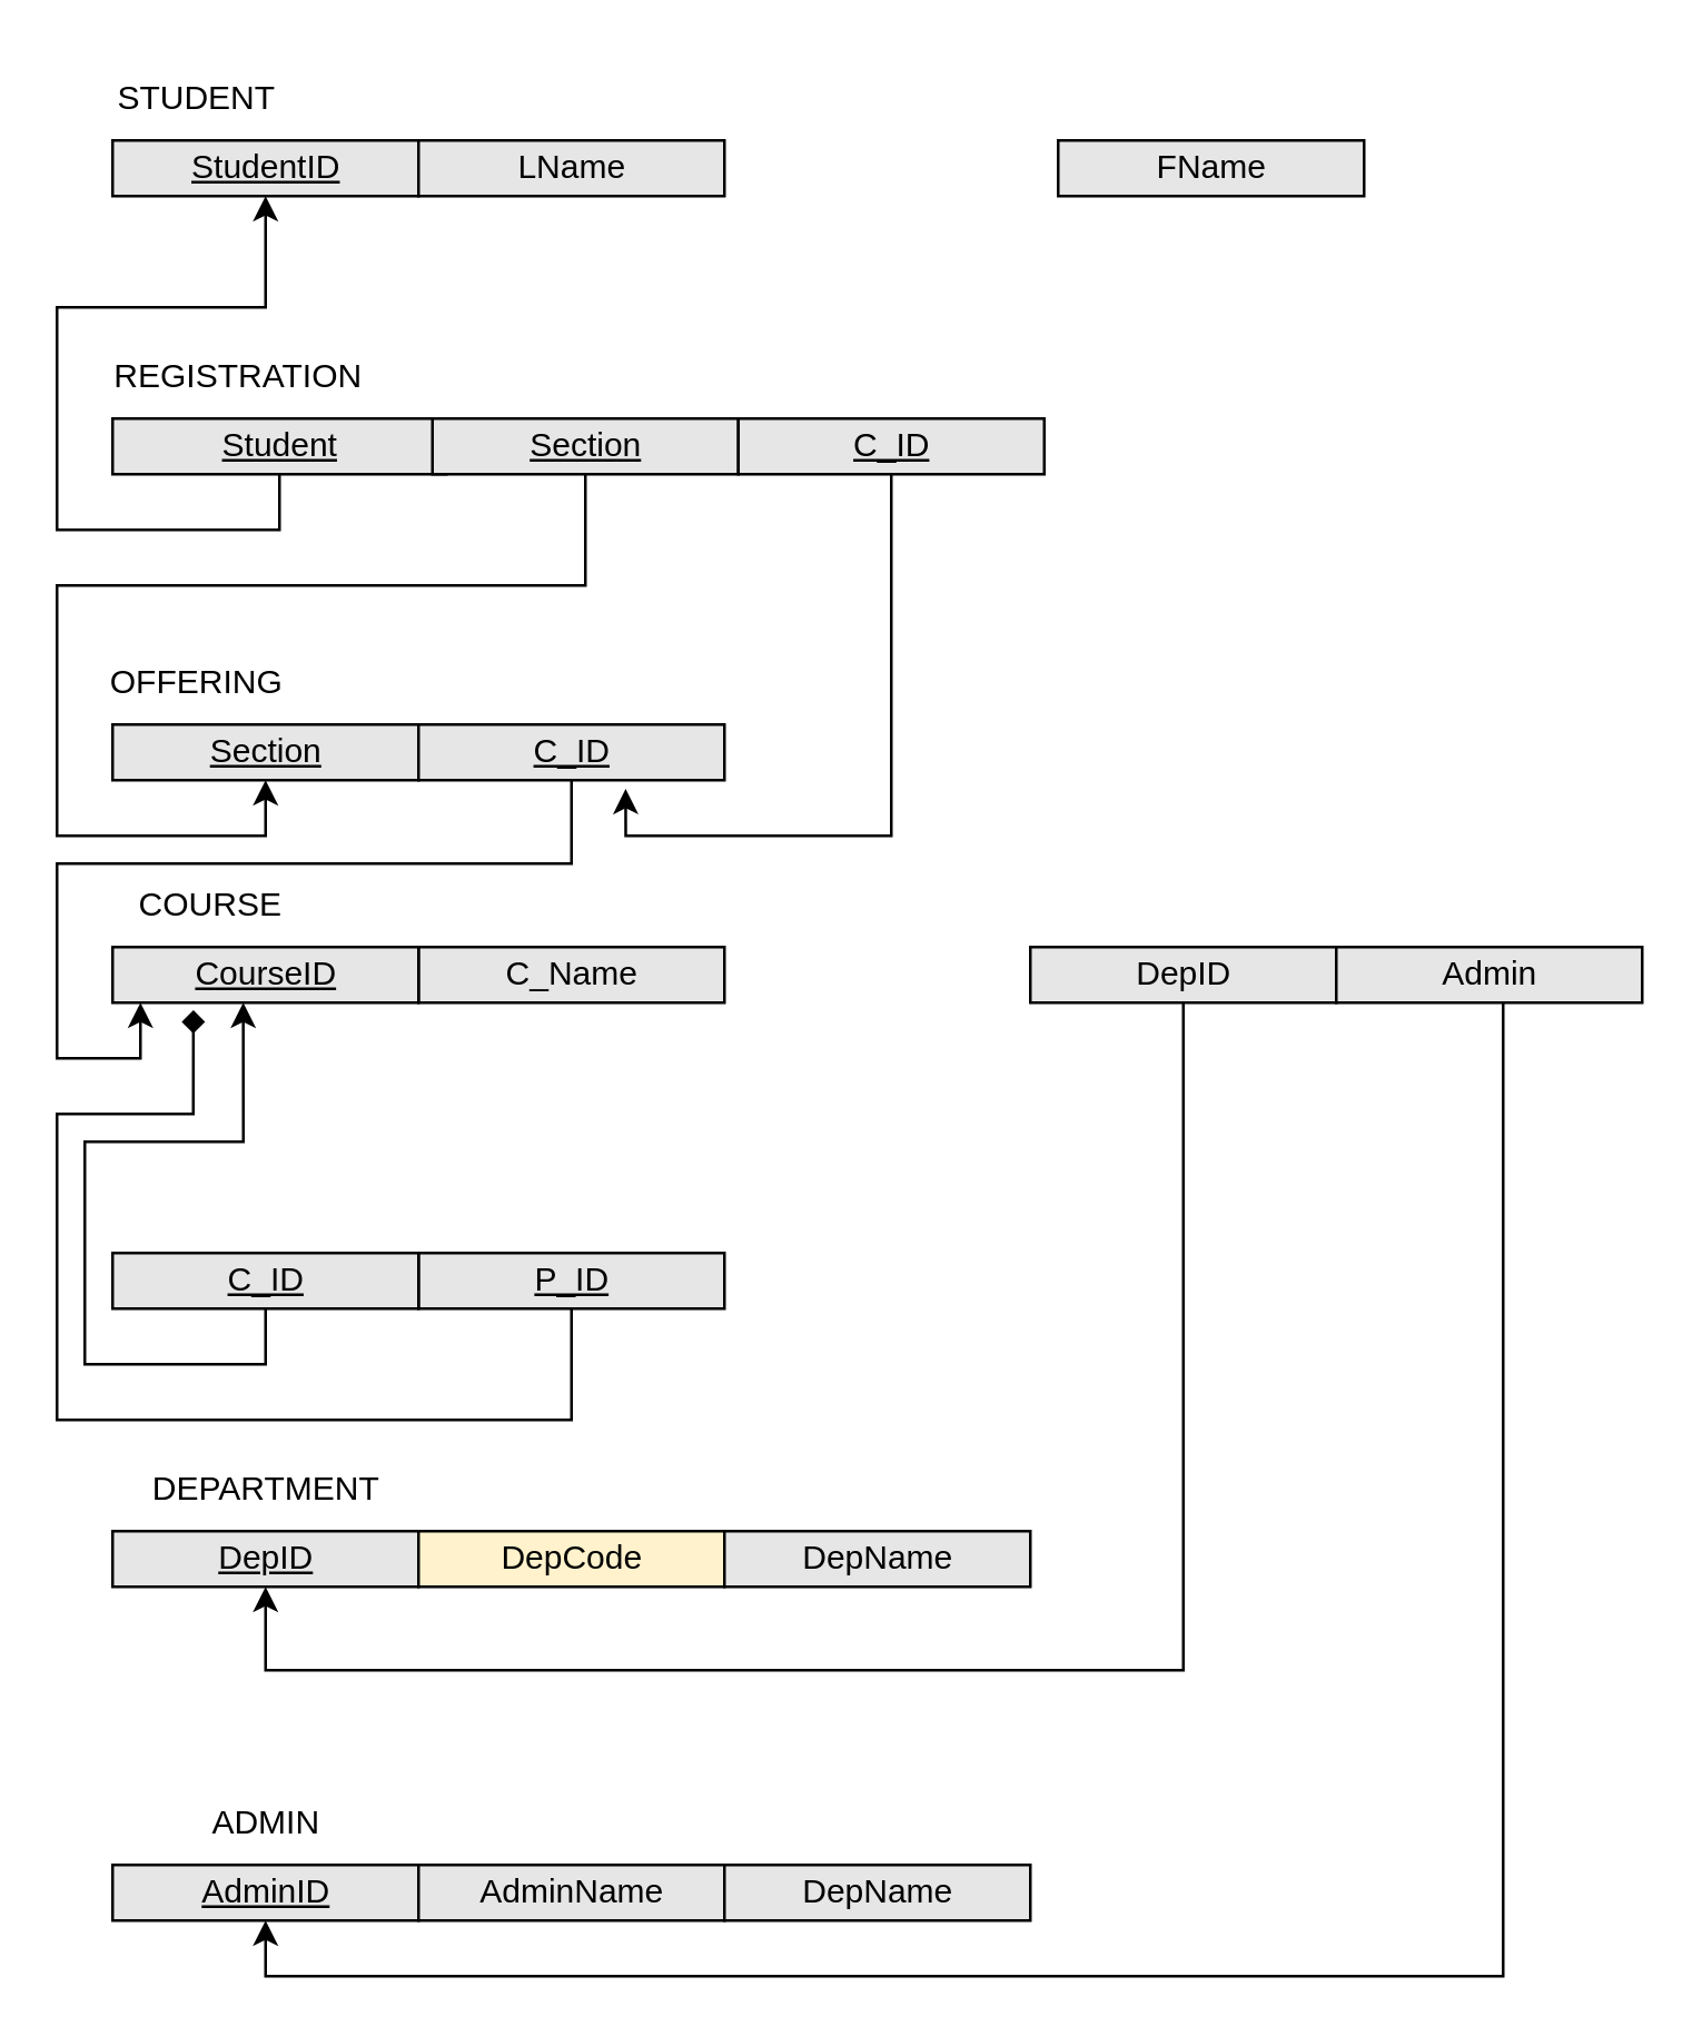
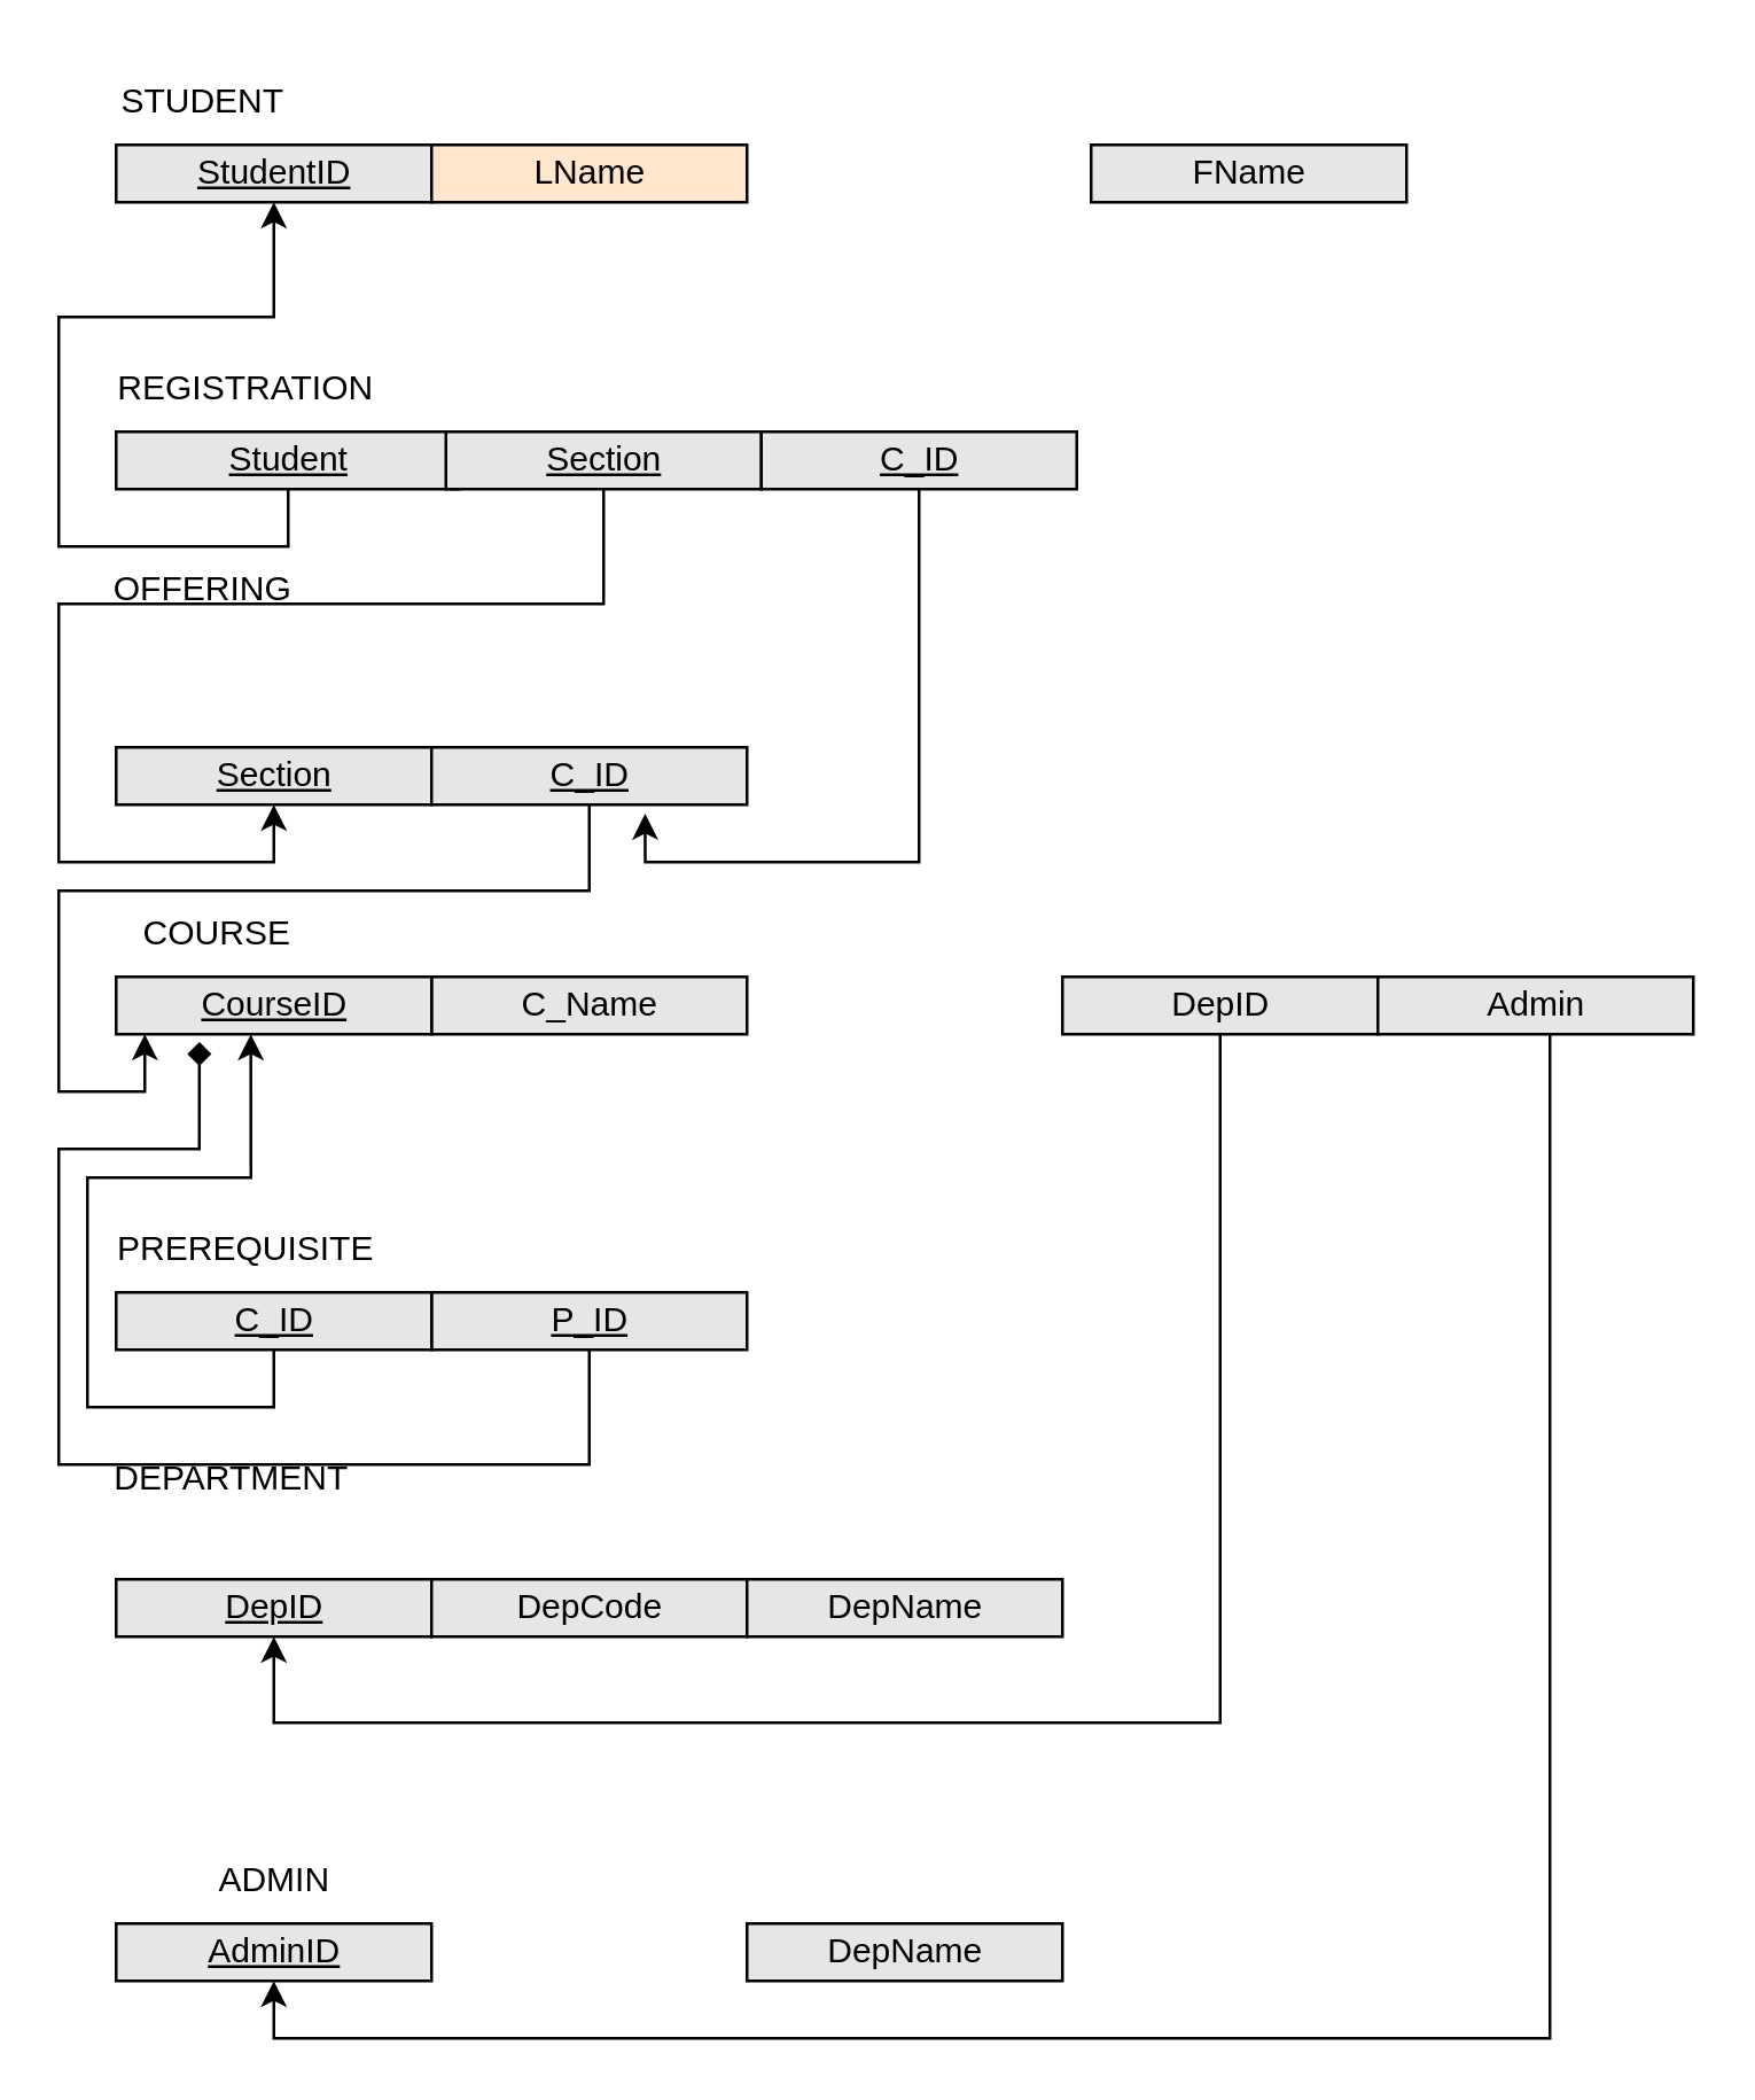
  <mxCell id="0" />
  <mxCell id="1" parent="0" />
  <mxCell id="2" value="&lt;u&gt;StudentID&lt;/u&gt;" style="html=1;fillColor=#E6E6E6;" parent="1" vertex="1"><mxGeometry x="40" y="50" width="110" height="20" as="geometry" /></mxCell>
- <mxCell id="3" value="LName" style="html=1;fillColor=#E6E6E6;" parent="1" vertex="1"><mxGeometry x="150" y="50" width="110" height="20" as="geometry" /></mxCell>
+ <mxCell id="3" value="LName" style="html=1;fillColor=#ffe6cc;" parent="1" vertex="1"><mxGeometry x="150" y="50" width="110" height="20" as="geometry" /></mxCell>
  <mxCell id="4" value="FName" style="html=1;fillColor=#E6E6E6;" parent="1" vertex="1"><mxGeometry x="380" y="50" width="110" height="20" as="geometry" /></mxCell>
  <mxCell id="5" value="STUDENT" style="text;html=1;align=center;verticalAlign=middle;resizable=0;points=[];autosize=1;strokeColor=none;fillColor=none;" parent="1" vertex="1"><mxGeometry x="30" y="20" width="80" height="30" as="geometry" /></mxCell>
  <mxCell id="6" style="edgeStyle=orthogonalEdgeStyle;rounded=0;orthogonalLoop=1;jettySize=auto;html=1;exitX=0.5;exitY=1;exitDx=0;exitDy=0;entryX=0.5;entryY=1;entryDx=0;entryDy=0;" parent="1" source="7" target="2" edge="1"><mxGeometry relative="1" as="geometry" /></mxCell>
  <mxCell id="7" value="&lt;u&gt;Student&lt;/u&gt;" style="html=1;fillColor=#E6E6E6;" parent="1" vertex="1"><mxGeometry x="40" y="150" width="120" height="20" as="geometry" /></mxCell>
  <mxCell id="8" style="edgeStyle=orthogonalEdgeStyle;rounded=0;orthogonalLoop=1;jettySize=auto;html=1;exitX=0.5;exitY=1;exitDx=0;exitDy=0;entryX=0.5;entryY=1;entryDx=0;entryDy=0;" parent="1" source="9" target="13" edge="1"><mxGeometry relative="1" as="geometry"><Array as="points"><mxPoint x="210" y="210" /><mxPoint x="20" y="210" /><mxPoint x="20" y="300" /><mxPoint x="95" y="300" /></Array></mxGeometry></mxCell>
  <mxCell id="9" value="&lt;u&gt;Section&lt;/u&gt;" style="html=1;fillColor=#E6E6E6;" parent="1" vertex="1"><mxGeometry x="155" y="150" width="110" height="20" as="geometry" /></mxCell>
  <mxCell id="10" value="REGISTRATION" style="text;html=1;align=center;verticalAlign=middle;resizable=0;points=[];autosize=1;strokeColor=none;fillColor=none;" parent="1" vertex="1"><mxGeometry x="30" y="120" width="110" height="30" as="geometry" /></mxCell>
  <mxCell id="11" value="C_Name" style="html=1;fillColor=#E6E6E6;" parent="1" vertex="1"><mxGeometry x="150" y="340" width="110" height="20" as="geometry" /></mxCell>
  <mxCell id="12" value="COURSE" style="text;html=1;align=center;verticalAlign=middle;resizable=0;points=[];autosize=1;strokeColor=none;fillColor=none;" parent="1" vertex="1"><mxGeometry x="40" y="310" width="70" height="30" as="geometry" /></mxCell>
  <mxCell id="13" value="&lt;u&gt;Section&lt;/u&gt;" style="html=1;fillColor=#E6E6E6;" parent="1" vertex="1"><mxGeometry x="40" y="260" width="110" height="20" as="geometry" /></mxCell>
  <mxCell id="14" style="edgeStyle=orthogonalEdgeStyle;rounded=0;orthogonalLoop=1;jettySize=auto;html=1;exitX=0.5;exitY=1;exitDx=0;exitDy=0;entryX=0.091;entryY=1;entryDx=0;entryDy=0;entryPerimeter=0;" parent="1" source="15" target="17" edge="1"><mxGeometry relative="1" as="geometry"><mxPoint x="240" y="430" as="targetPoint" /><Array as="points"><mxPoint x="205" y="310" /><mxPoint x="20" y="310" /><mxPoint x="20" y="380" /><mxPoint x="50" y="380" /></Array></mxGeometry></mxCell>
  <mxCell id="15" value="&lt;u&gt;C_ID&lt;/u&gt;" style="html=1;fillColor=#E6E6E6;" parent="1" vertex="1"><mxGeometry x="150" y="260" width="110" height="20" as="geometry" /></mxCell>
- <mxCell id="16" value="OFFERING" style="text;html=1;align=center;verticalAlign=middle;resizable=0;points=[];autosize=1;strokeColor=none;fillColor=none;" parent="1" vertex="1"><mxGeometry x="25" y="230" width="90" height="30" as="geometry" /></mxCell>
+ <mxCell id="16" value="OFFERING" style="text;html=1;align=center;verticalAlign=middle;resizable=0;points=[];autosize=1;strokeColor=none;fillColor=none;" parent="1" vertex="1"><mxGeometry x="25" y="190" width="90" height="30" as="geometry" /></mxCell>
  <mxCell id="17" value="&lt;u&gt;CourseID&lt;/u&gt;" style="html=1;fillColor=#E6E6E6;" parent="1" vertex="1"><mxGeometry x="40" y="340" width="110" height="20" as="geometry" /></mxCell>
  <mxCell id="18" style="edgeStyle=orthogonalEdgeStyle;rounded=0;orthogonalLoop=1;jettySize=auto;html=1;exitX=0.5;exitY=1;exitDx=0;exitDy=0;entryX=0.264;entryY=1.133;entryDx=0;entryDy=0;entryPerimeter=0;endArrow=diamond;" parent="1" source="19" target="17" edge="1"><mxGeometry relative="1" as="geometry"><Array as="points"><mxPoint x="205" y="510" /><mxPoint x="20" y="510" /><mxPoint x="20" y="400" /><mxPoint x="69" y="400" /></Array></mxGeometry></mxCell>
  <mxCell id="19" value="&lt;u&gt;P_ID&lt;/u&gt;" style="html=1;fillColor=#E6E6E6;" parent="1" vertex="1"><mxGeometry x="150" y="450" width="110" height="20" as="geometry" /></mxCell>
+ <mxCell id="20" value="PREREQUISITE" style="text;html=1;align=center;verticalAlign=middle;resizable=0;points=[];autosize=1;strokeColor=none;fillColor=none;" parent="1" vertex="1"><mxGeometry x="30" y="420" width="110" height="30" as="geometry" /></mxCell>
  <mxCell id="21" style="edgeStyle=orthogonalEdgeStyle;rounded=0;orthogonalLoop=1;jettySize=auto;html=1;exitX=0.5;exitY=1;exitDx=0;exitDy=0;entryX=0.427;entryY=1;entryDx=0;entryDy=0;entryPerimeter=0;" parent="1" source="22" target="17" edge="1"><mxGeometry relative="1" as="geometry"><Array as="points"><mxPoint x="95" y="490" /><mxPoint x="30" y="490" /><mxPoint x="30" y="410" /><mxPoint x="87" y="410" /></Array></mxGeometry></mxCell>
  <mxCell id="22" value="&lt;u&gt;C_ID&lt;/u&gt;" style="html=1;fillColor=#E6E6E6;" parent="1" vertex="1"><mxGeometry x="40" y="450" width="110" height="20" as="geometry" /></mxCell>
  <mxCell id="23" style="edgeStyle=orthogonalEdgeStyle;rounded=0;orthogonalLoop=1;jettySize=auto;html=1;exitX=0.5;exitY=1;exitDx=0;exitDy=0;entryX=0.677;entryY=1.156;entryDx=0;entryDy=0;entryPerimeter=0;" parent="1" source="24" target="15" edge="1"><mxGeometry relative="1" as="geometry"><Array as="points"><mxPoint x="320" y="300" /><mxPoint x="225" y="300" /></Array></mxGeometry></mxCell>
  <mxCell id="24" value="&lt;u&gt;C_ID&lt;/u&gt;" style="html=1;fillColor=#E6E6E6;" parent="1" vertex="1"><mxGeometry x="265" y="150" width="110" height="20" as="geometry" /></mxCell>
  <mxCell id="25" value="&lt;u&gt;DepID&lt;/u&gt;" style="html=1;fillColor=#E6E6E6;" parent="1" vertex="1"><mxGeometry x="40" y="550" width="110" height="20" as="geometry" /></mxCell>
- <mxCell id="26" value="DepCode" style="html=1;fillColor=#fff2cc;" parent="1" vertex="1"><mxGeometry x="150" y="550" width="110" height="20" as="geometry" /></mxCell>
+ <mxCell id="26" value="DepCode" style="html=1;fillColor=#E6E6E6;" parent="1" vertex="1"><mxGeometry x="150" y="550" width="110" height="20" as="geometry" /></mxCell>
  <mxCell id="27" value="DepName" style="html=1;fillColor=#E6E6E6;" parent="1" vertex="1"><mxGeometry x="260" y="550" width="110" height="20" as="geometry" /></mxCell>
- <mxCell id="28" value="DEPARTMENT" style="text;html=1;align=center;verticalAlign=middle;resizable=0;points=[];autosize=1;strokeColor=none;fillColor=none;" parent="1" vertex="1"><mxGeometry x="40" y="520" width="110" height="30" as="geometry" /></mxCell>
+ <mxCell id="28" value="DEPARTMENT" style="text;html=1;align=center;verticalAlign=middle;resizable=0;points=[];autosize=1;strokeColor=none;fillColor=none;" parent="1" vertex="1"><mxGeometry x="25" y="500" width="110" height="30" as="geometry" /></mxCell>
  <mxCell id="29" value="&lt;u&gt;AdminID&lt;/u&gt;" style="html=1;fillColor=#E6E6E6;" parent="1" vertex="1"><mxGeometry x="40" y="670" width="110" height="20" as="geometry" /></mxCell>
- <mxCell id="30" value="AdminName" style="html=1;fillColor=#E6E6E6;" parent="1" vertex="1"><mxGeometry x="150" y="670" width="110" height="20" as="geometry" /></mxCell>
  <mxCell id="31" value="DepName" style="html=1;fillColor=#E6E6E6;" parent="1" vertex="1"><mxGeometry x="260" y="670" width="110" height="20" as="geometry" /></mxCell>
  <mxCell id="32" value="ADMIN" style="text;html=1;align=center;verticalAlign=middle;resizable=0;points=[];autosize=1;strokeColor=none;fillColor=none;" parent="1" vertex="1"><mxGeometry x="65" y="640" width="60" height="30" as="geometry" /></mxCell>
  <mxCell id="33" style="edgeStyle=orthogonalEdgeStyle;rounded=0;orthogonalLoop=1;jettySize=auto;html=1;entryX=0.5;entryY=1;entryDx=0;entryDy=0;" parent="1" source="34" target="25" edge="1"><mxGeometry relative="1" as="geometry"><Array as="points"><mxPoint x="425" y="600" /><mxPoint x="95" y="600" /></Array></mxGeometry></mxCell>
  <mxCell id="34" value="DepID" style="html=1;fillColor=#E6E6E6;" parent="1" vertex="1"><mxGeometry x="370" y="340" width="110" height="20" as="geometry" /></mxCell>
  <mxCell id="35" style="edgeStyle=orthogonalEdgeStyle;rounded=0;orthogonalLoop=1;jettySize=auto;html=1;entryX=0.5;entryY=1;entryDx=0;entryDy=0;" parent="1" source="36" target="29" edge="1"><mxGeometry relative="1" as="geometry"><Array as="points"><mxPoint x="540" y="710" /><mxPoint x="95" y="710" /></Array></mxGeometry></mxCell>
  <mxCell id="36" value="Admin" style="html=1;fillColor=#E6E6E6;" parent="1" vertex="1"><mxGeometry x="480" y="340" width="110" height="20" as="geometry" /></mxCell>
